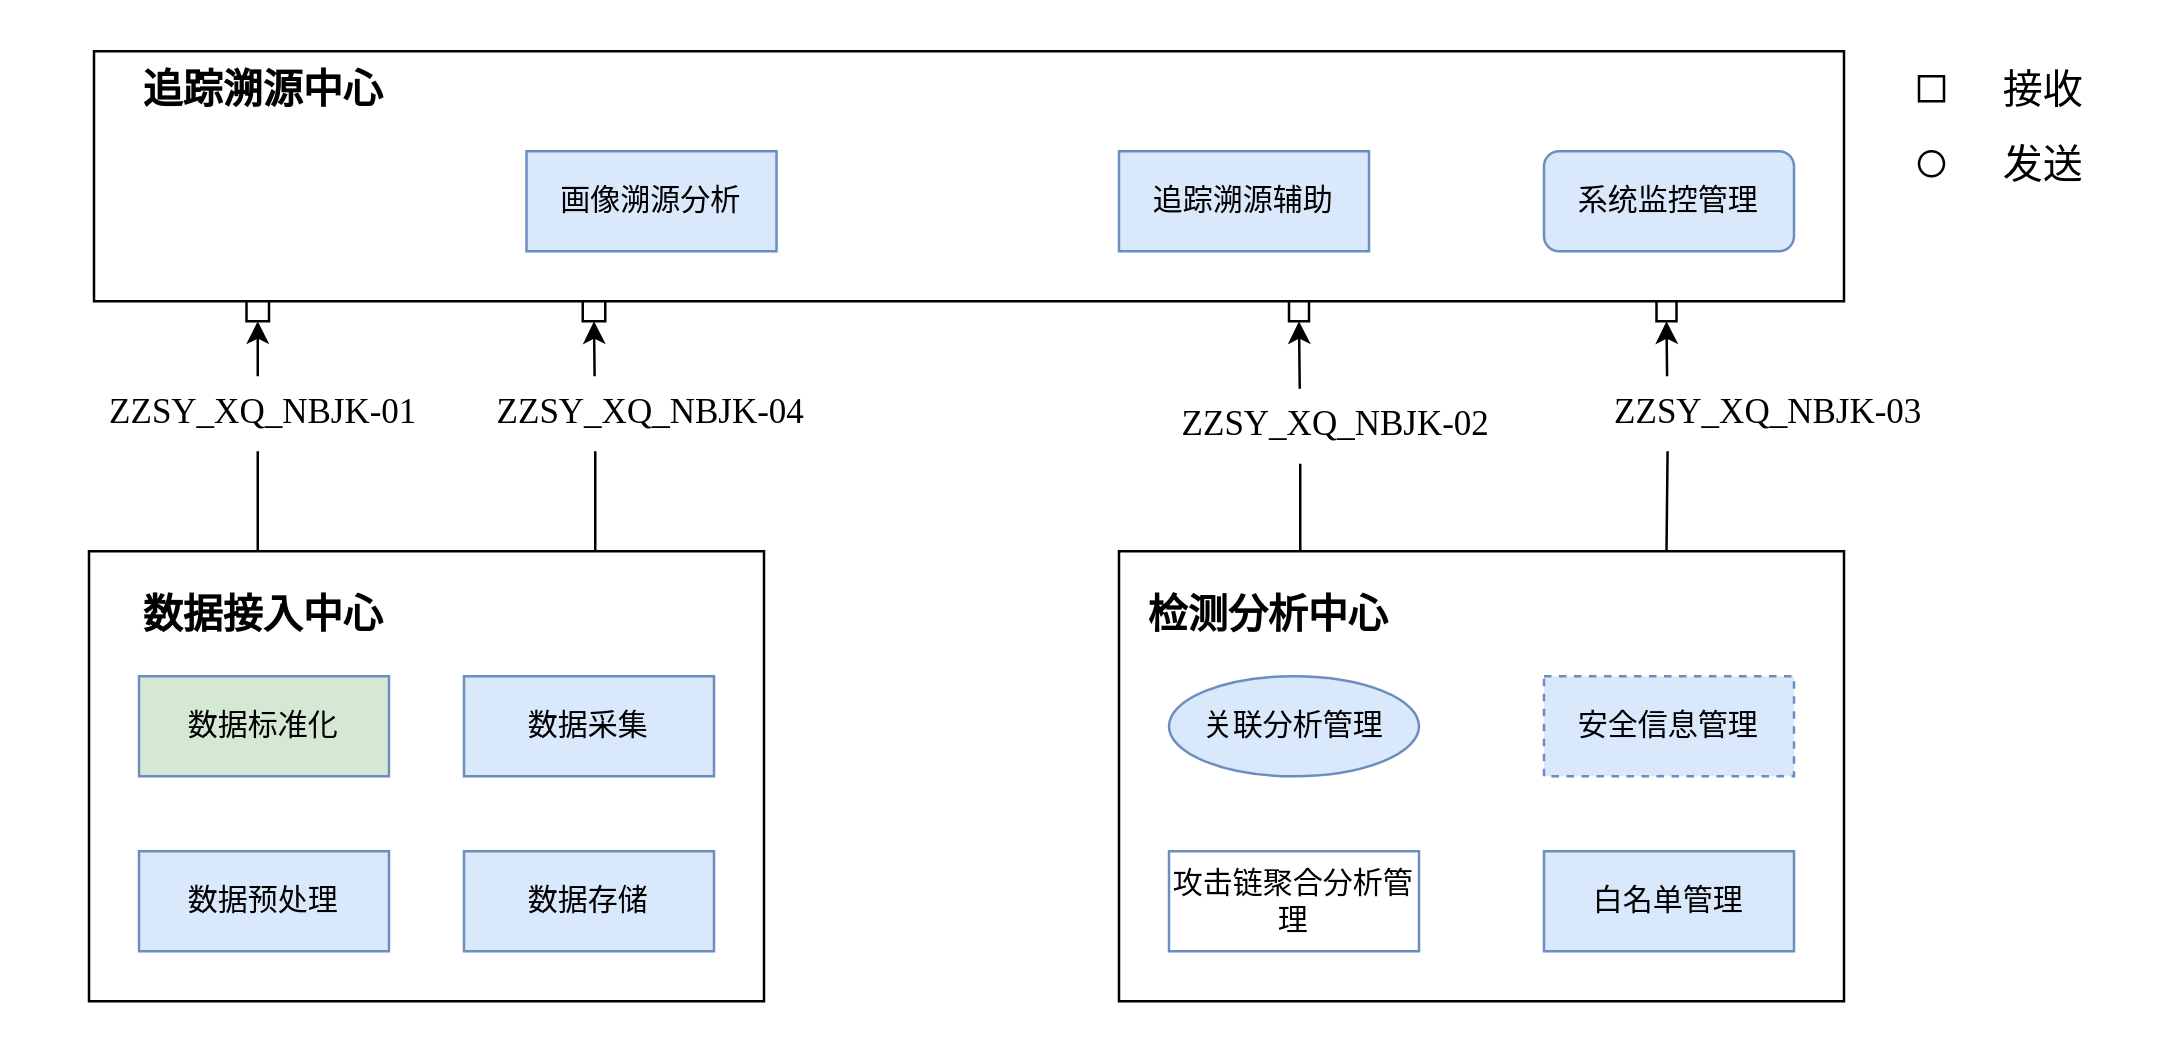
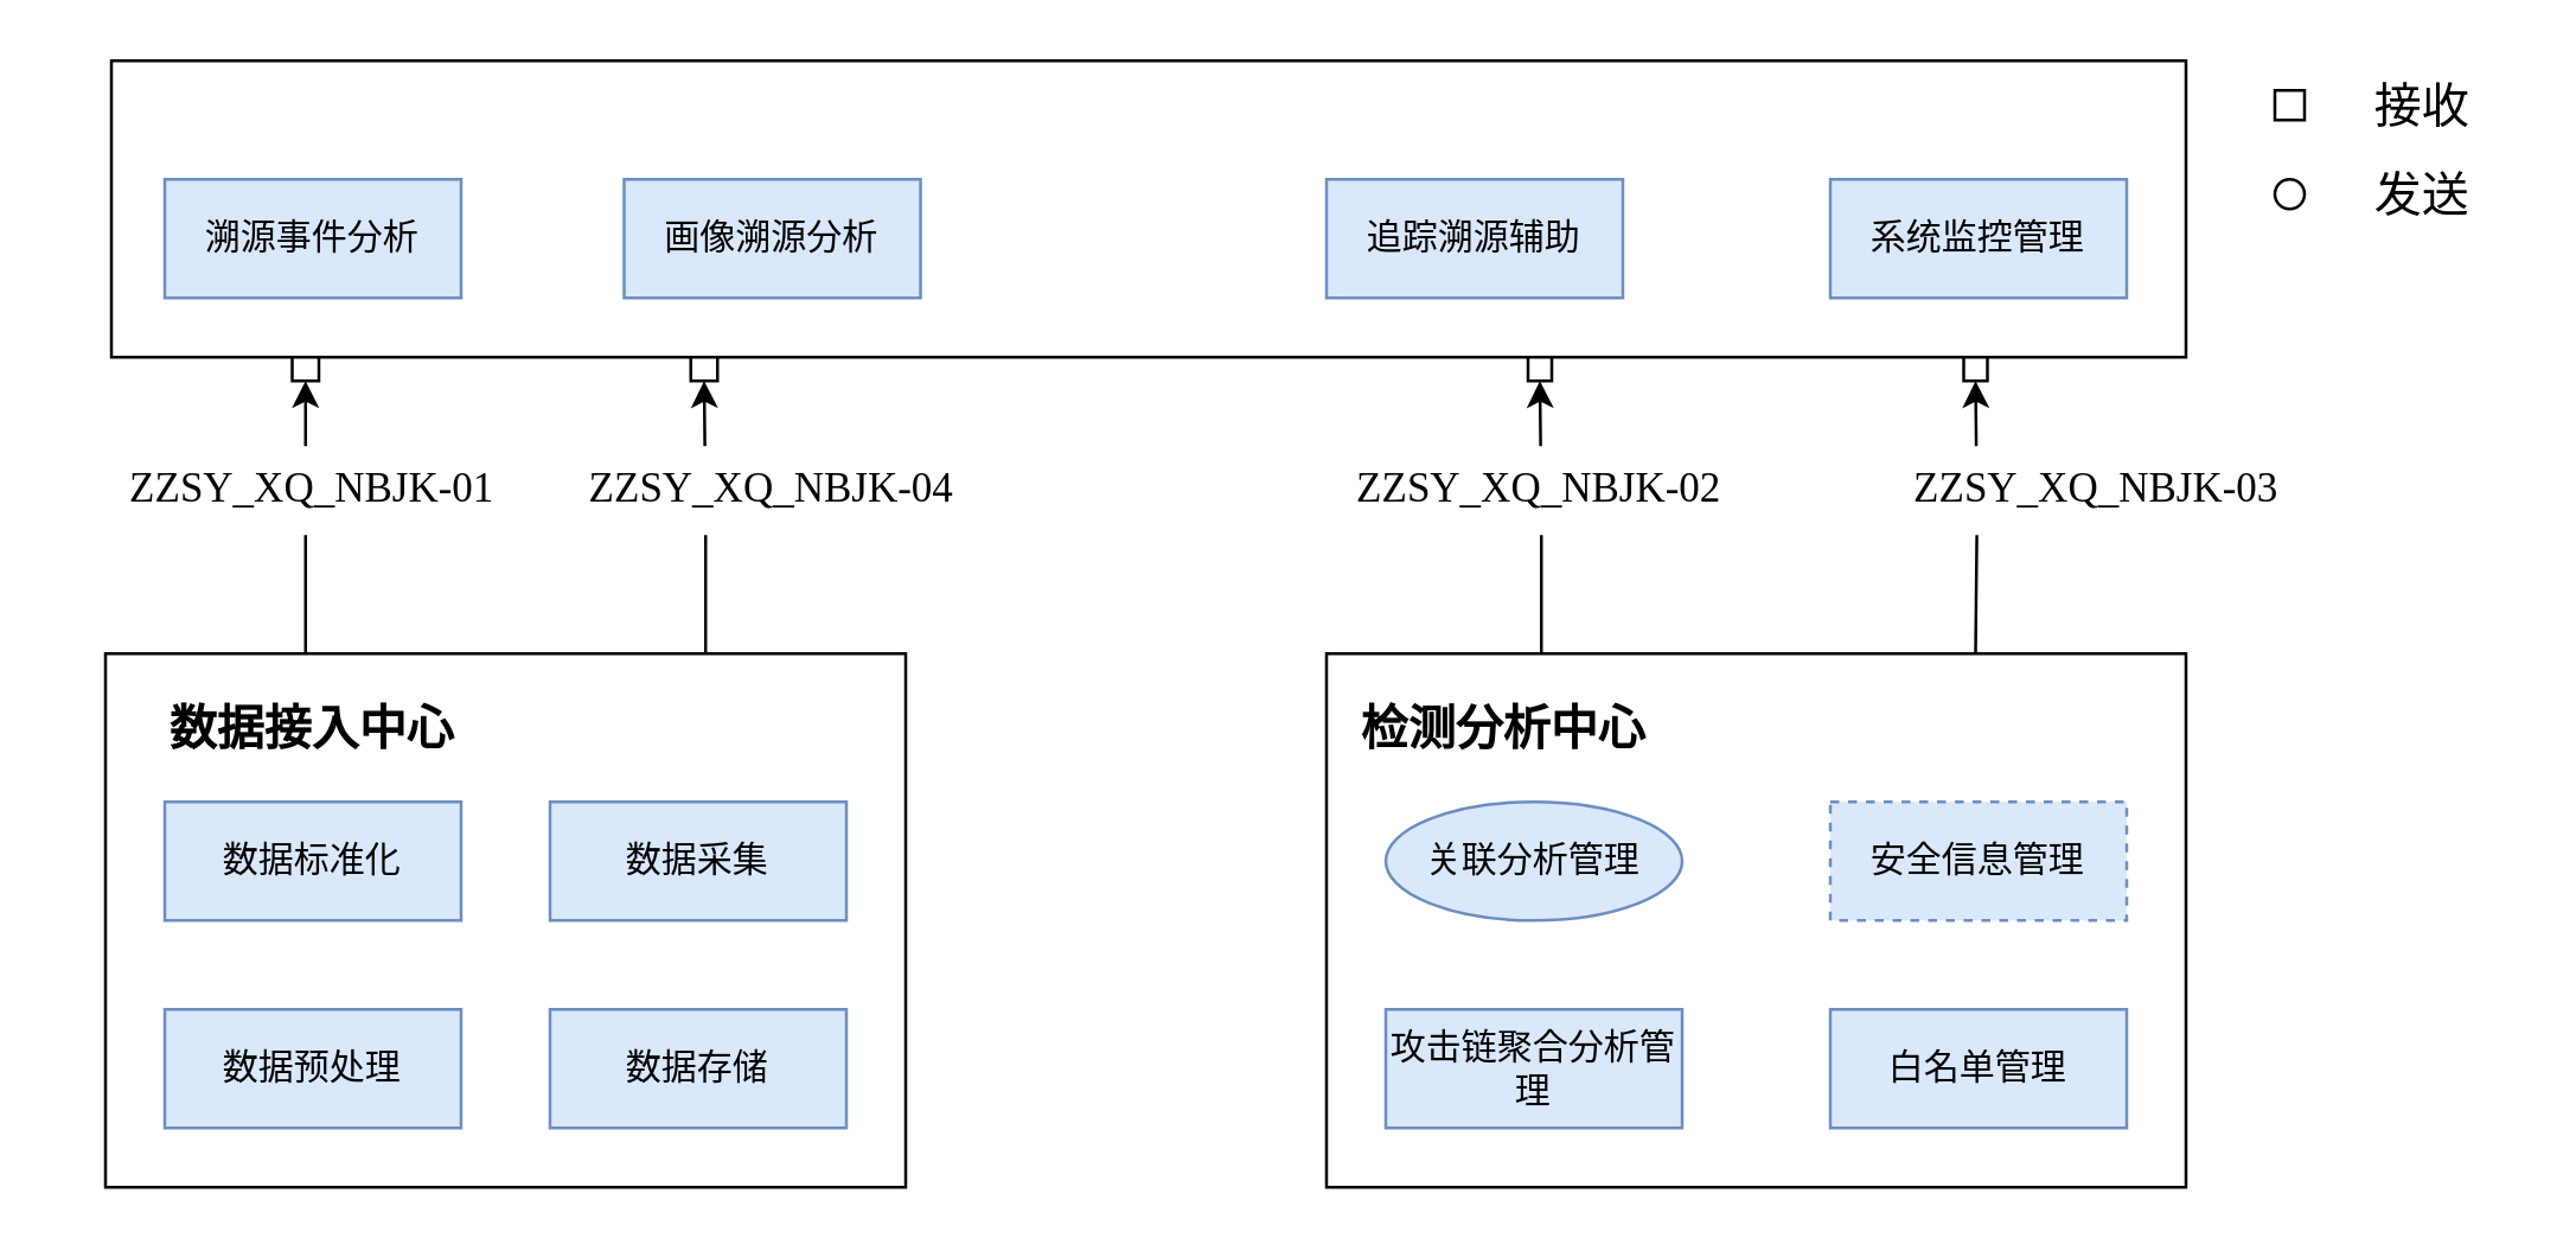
  <mxCell id="0" />
  <mxCell id="1" parent="0" />
  <mxCell id="2" value="" style="rounded=0;whiteSpace=wrap;html=1;" vertex="1" parent="1"><mxGeometry x="37" y="20" width="700" height="100" as="geometry" /></mxCell>
- <mxCell id="3" value="追踪溯源中心" style="text;html=1;strokeColor=none;fillColor=none;align=center;verticalAlign=middle;whiteSpace=wrap;rounded=0;fontStyle=1;fontSize=16;" vertex="1" parent="1"><mxGeometry x="45" y="20" width="120" height="30" as="geometry" /></mxCell>
+ <mxCell id="4" value="溯源事件分析" style="rounded=0;whiteSpace=wrap;html=1;fillColor=#dae8fc;strokeColor=#6c8ebf;" vertex="1" parent="1"><mxGeometry x="55" y="60" width="100" height="40" as="geometry" /></mxCell>
  <mxCell id="5" value="画像溯源分析&lt;span style=&quot;color: rgba(0 , 0 , 0 , 0) ; font-family: monospace ; font-size: 0px&quot;&gt;%3CmxGraphModel%3E%3Croot%3E%3CmxCell%20id%3D%220%22%2F%3E%3CmxCell%20id%3D%221%22%20parent%3D%220%22%2F%3E%3CmxCell%20id%3D%222%22%20value%3D%22%E6%BA%AF%E6%BA%90%E4%BA%8B%E4%BB%B6%E5%88%86%E6%9E%90%22%20style%3D%22rounded%3D0%3BwhiteSpace%3Dwrap%3Bhtml%3D1%3BfillColor%3D%23dae8fc%3BstrokeColor%3D%236c8ebf%3B%22%20vertex%3D%221%22%20parent%3D%221%22%3E%3CmxGeometry%20x%3D%22220%22%20y%3D%22140%22%20width%3D%22120%22%20height%3D%2240%22%20as%3D%22geometry%22%2F%3E%3C%2FmxCell%3E%3C%2Froot%3E%3C%2FmxGraphModel%3E&lt;/span&gt;" style="rounded=0;whiteSpace=wrap;html=1;fillColor=#dae8fc;strokeColor=#6c8ebf;" vertex="1" parent="1"><mxGeometry x="210" y="60" width="100" height="40" as="geometry" /></mxCell>
  <mxCell id="6" value="追踪溯源辅助" style="rounded=0;whiteSpace=wrap;html=1;fillColor=#dae8fc;strokeColor=#6c8ebf;" vertex="1" parent="1"><mxGeometry x="447" y="60" width="100" height="40" as="geometry" /></mxCell>
- <mxCell id="7" value="系统监控管理" style="whiteSpace=wrap;html=1;fillColor=#dae8fc;strokeColor=#6c8ebf;rounded=1;" vertex="1" parent="1"><mxGeometry x="617" y="60" width="100" height="40" as="geometry" /></mxCell>
+ <mxCell id="7" value="系统监控管理" style="rounded=0;whiteSpace=wrap;html=1;fillColor=#dae8fc;strokeColor=#6c8ebf;" vertex="1" parent="1"><mxGeometry x="617" y="60" width="100" height="40" as="geometry" /></mxCell>
  <mxCell id="8" style="edgeStyle=orthogonalEdgeStyle;rounded=0;orthogonalLoop=1;jettySize=auto;html=1;exitX=0.25;exitY=0;exitDx=0;exitDy=0;entryX=0.5;entryY=1;entryDx=0;entryDy=0;" edge="1" parent="1" source="11" target="25"><mxGeometry relative="1" as="geometry" /></mxCell>
  <mxCell id="9" style="edgeStyle=orthogonalEdgeStyle;rounded=0;orthogonalLoop=1;jettySize=auto;html=1;exitX=0.25;exitY=0;exitDx=0;exitDy=0;entryX=0.5;entryY=1;entryDx=0;entryDy=0;" edge="1" parent="1" source="18" target="31"><mxGeometry relative="1" as="geometry" /></mxCell>
  <mxCell id="10" style="edgeStyle=orthogonalEdgeStyle;rounded=0;orthogonalLoop=1;jettySize=auto;html=1;exitX=0.75;exitY=0;exitDx=0;exitDy=0;entryX=0.5;entryY=1;entryDx=0;entryDy=0;" edge="1" parent="1" source="11" target="35"><mxGeometry relative="1" as="geometry" /></mxCell>
  <mxCell id="11" value="" style="rounded=0;whiteSpace=wrap;html=1;" vertex="1" parent="1"><mxGeometry x="35" y="220" width="270" height="180" as="geometry" /></mxCell>
  <mxCell id="12" value="数据接入中心" style="text;html=1;strokeColor=none;fillColor=none;align=center;verticalAlign=middle;whiteSpace=wrap;rounded=0;fontStyle=1;fontSize=16;" vertex="1" parent="1"><mxGeometry x="45" y="230" width="120" height="30" as="geometry" /></mxCell>
- <mxCell id="13" value="数据标准化" style="rounded=0;whiteSpace=wrap;html=1;fillColor=#d5e8d4;strokeColor=#6c8ebf;" vertex="1" parent="1"><mxGeometry x="55" y="270" width="100" height="40" as="geometry" /></mxCell>
+ <mxCell id="13" value="数据标准化" style="rounded=0;whiteSpace=wrap;html=1;fillColor=#dae8fc;strokeColor=#6c8ebf;" vertex="1" parent="1"><mxGeometry x="55" y="270" width="100" height="40" as="geometry" /></mxCell>
  <mxCell id="14" value="数据预处理" style="rounded=0;whiteSpace=wrap;html=1;fillColor=#dae8fc;strokeColor=#6c8ebf;" vertex="1" parent="1"><mxGeometry x="55" y="340" width="100" height="40" as="geometry" /></mxCell>
  <mxCell id="15" value="数据采集" style="rounded=0;whiteSpace=wrap;html=1;fillColor=#dae8fc;strokeColor=#6c8ebf;" vertex="1" parent="1"><mxGeometry x="185" y="270" width="100" height="40" as="geometry" /></mxCell>
  <mxCell id="16" value="数据存储" style="rounded=0;whiteSpace=wrap;html=1;fillColor=#dae8fc;strokeColor=#6c8ebf;" vertex="1" parent="1"><mxGeometry x="185" y="340" width="100" height="40" as="geometry" /></mxCell>
  <mxCell id="17" style="edgeStyle=orthogonalEdgeStyle;rounded=0;orthogonalLoop=1;jettySize=auto;html=1;exitX=0.5;exitY=0;exitDx=0;exitDy=0;entryX=0.5;entryY=1;entryDx=0;entryDy=0;" edge="1" parent="1" target="33"><mxGeometry relative="1" as="geometry"><mxPoint x="666" y="220" as="sourcePoint" /></mxGeometry></mxCell>
  <mxCell id="18" value="" style="rounded=0;whiteSpace=wrap;html=1;" vertex="1" parent="1"><mxGeometry x="447" y="220" width="290" height="180" as="geometry" /></mxCell>
  <mxCell id="19" value="检测分析中心" style="text;html=1;strokeColor=none;fillColor=none;align=center;verticalAlign=middle;whiteSpace=wrap;rounded=0;fontStyle=1;fontSize=16;" vertex="1" parent="1"><mxGeometry x="447" y="230" width="120" height="30" as="geometry" /></mxCell>
  <mxCell id="20" value="关联分析管理" style="ellipse;whiteSpace=wrap;html=1;fillColor=#dae8fc;strokeColor=#6c8ebf;" vertex="1" parent="1"><mxGeometry x="467" y="270" width="100" height="40" as="geometry" /></mxCell>
- <mxCell id="21" value="攻击链聚合分析管理" style="rounded=0;whiteSpace=wrap;html=1;fillColor=#ffffff;strokeColor=#6c8ebf;" vertex="1" parent="1"><mxGeometry x="467" y="340" width="100" height="40" as="geometry" /></mxCell>
+ <mxCell id="21" value="攻击链聚合分析管理" style="rounded=0;whiteSpace=wrap;html=1;fillColor=#dae8fc;strokeColor=#6c8ebf;" vertex="1" parent="1"><mxGeometry x="467" y="340" width="100" height="40" as="geometry" /></mxCell>
  <mxCell id="22" value="安全信息管理" style="rounded=0;whiteSpace=wrap;html=1;fillColor=#dae8fc;strokeColor=#6c8ebf;dashed=1;" vertex="1" parent="1"><mxGeometry x="617" y="270" width="100" height="40" as="geometry" /></mxCell>
  <mxCell id="23" value="白名单管理" style="rounded=0;whiteSpace=wrap;html=1;fillColor=#dae8fc;strokeColor=#6c8ebf;" vertex="1" parent="1"><mxGeometry x="617" y="340" width="100" height="40" as="geometry" /></mxCell>
  <mxCell id="24" value="&lt;span lang=&quot;EN-US&quot; style=&quot;font-size: 10.5pt ; font-family: &amp;#34;times new roman&amp;#34; , serif&quot;&gt;ZZSY_XQ_NBJK-01&lt;/span&gt;" style="text;html=1;strokeColor=none;fillColor=#FFFFFF;align=center;verticalAlign=middle;whiteSpace=wrap;rounded=0;fontFamily=Helvetica;fontSize=12;fontColor=default;" vertex="1" parent="1"><mxGeometry x="20" y="150" width="170" height="30" as="geometry" /></mxCell>
  <mxCell id="25" value="" style="rounded=0;whiteSpace=wrap;html=1;fontFamily=Helvetica;fontSize=16;fontColor=default;" vertex="1" parent="1"><mxGeometry x="98" y="120" width="9" height="8" as="geometry" /></mxCell>
  <mxCell id="26" value="" style="group" vertex="1" connectable="0" parent="1"><mxGeometry x="767" y="20" width="80" height="60" as="geometry" /></mxCell>
  <mxCell id="27" value="" style="rounded=0;whiteSpace=wrap;html=1;fontFamily=Helvetica;fontSize=16;fontColor=default;" vertex="1" parent="26"><mxGeometry y="10" width="10" height="10" as="geometry" /></mxCell>
  <mxCell id="28" value="接收" style="text;html=1;strokeColor=none;fillColor=none;align=center;verticalAlign=middle;whiteSpace=wrap;rounded=0;fontFamily=Helvetica;fontSize=16;fontColor=default;" vertex="1" parent="26"><mxGeometry x="20" width="60" height="30" as="geometry" /></mxCell>
  <mxCell id="29" value="" style="ellipse;whiteSpace=wrap;html=1;aspect=fixed;fontFamily=Helvetica;fontSize=16;fontColor=default;" vertex="1" parent="26"><mxGeometry y="40" width="10" height="10" as="geometry" /></mxCell>
  <mxCell id="30" value="发送" style="text;html=1;strokeColor=none;fillColor=none;align=center;verticalAlign=middle;whiteSpace=wrap;rounded=0;fontFamily=Helvetica;fontSize=16;fontColor=default;" vertex="1" parent="26"><mxGeometry x="20" y="30" width="60" height="30" as="geometry" /></mxCell>
  <mxCell id="31" value="" style="rounded=0;whiteSpace=wrap;html=1;fontFamily=Helvetica;fontSize=16;fontColor=default;" vertex="1" parent="1"><mxGeometry x="515" y="120" width="8" height="8" as="geometry" /></mxCell>
- <mxCell id="32" value="&lt;span lang=&quot;EN-US&quot; style=&quot;font-size: 10.5pt ; font-family: &amp;#34;times new roman&amp;#34; , serif&quot;&gt;ZZSY_XQ_NBJK-02&lt;/span&gt;" style="text;html=1;strokeColor=none;fillColor=#FFFFFF;align=center;verticalAlign=middle;whiteSpace=wrap;rounded=0;fontFamily=Helvetica;fontSize=12;fontColor=default;" vertex="1" parent="1"><mxGeometry x="464" y="155" width="140" height="30" as="geometry" /></mxCell>
+ <mxCell id="32" value="&lt;span lang=&quot;EN-US&quot; style=&quot;font-size: 10.5pt ; font-family: &amp;#34;times new roman&amp;#34; , serif&quot;&gt;ZZSY_XQ_NBJK-02&lt;/span&gt;" style="text;html=1;strokeColor=none;fillColor=#FFFFFF;align=center;verticalAlign=middle;whiteSpace=wrap;rounded=0;fontFamily=Helvetica;fontSize=12;fontColor=default;" vertex="1" parent="1"><mxGeometry x="449" y="150" width="140" height="30" as="geometry" /></mxCell>
  <mxCell id="33" value="" style="rounded=0;whiteSpace=wrap;html=1;fontFamily=Helvetica;fontSize=16;fontColor=default;" vertex="1" parent="1"><mxGeometry x="662" y="120" width="8" height="8" as="geometry" /></mxCell>
  <mxCell id="34" value="&lt;span lang=&quot;EN-US&quot; style=&quot;font-size: 10.5pt ; font-family: &amp;#34;times new roman&amp;#34; , serif&quot;&gt;ZZSY_XQ_NBJK-03&lt;/span&gt;" style="text;html=1;strokeColor=none;fillColor=#FFFFFF;align=center;verticalAlign=middle;whiteSpace=wrap;rounded=0;fontFamily=Helvetica;fontSize=12;fontColor=default;" vertex="1" parent="1"><mxGeometry x="642" y="150" width="130" height="30" as="geometry" /></mxCell>
  <mxCell id="35" value="" style="rounded=0;whiteSpace=wrap;html=1;fontFamily=Helvetica;fontSize=16;fontColor=default;" vertex="1" parent="1"><mxGeometry x="232.5" y="120" width="9" height="8" as="geometry" /></mxCell>
  <mxCell id="36" value="&lt;span lang=&quot;EN-US&quot; style=&quot;font-size: 10.5pt ; font-family: &amp;#34;times new roman&amp;#34; , serif&quot;&gt;ZZSY_XQ_NBJK-04&lt;/span&gt;" style="text;html=1;strokeColor=none;fillColor=#FFFFFF;align=center;verticalAlign=middle;whiteSpace=wrap;rounded=0;fontFamily=Helvetica;fontSize=12;fontColor=default;" vertex="1" parent="1"><mxGeometry x="175" y="150" width="170" height="30" as="geometry" /></mxCell>
